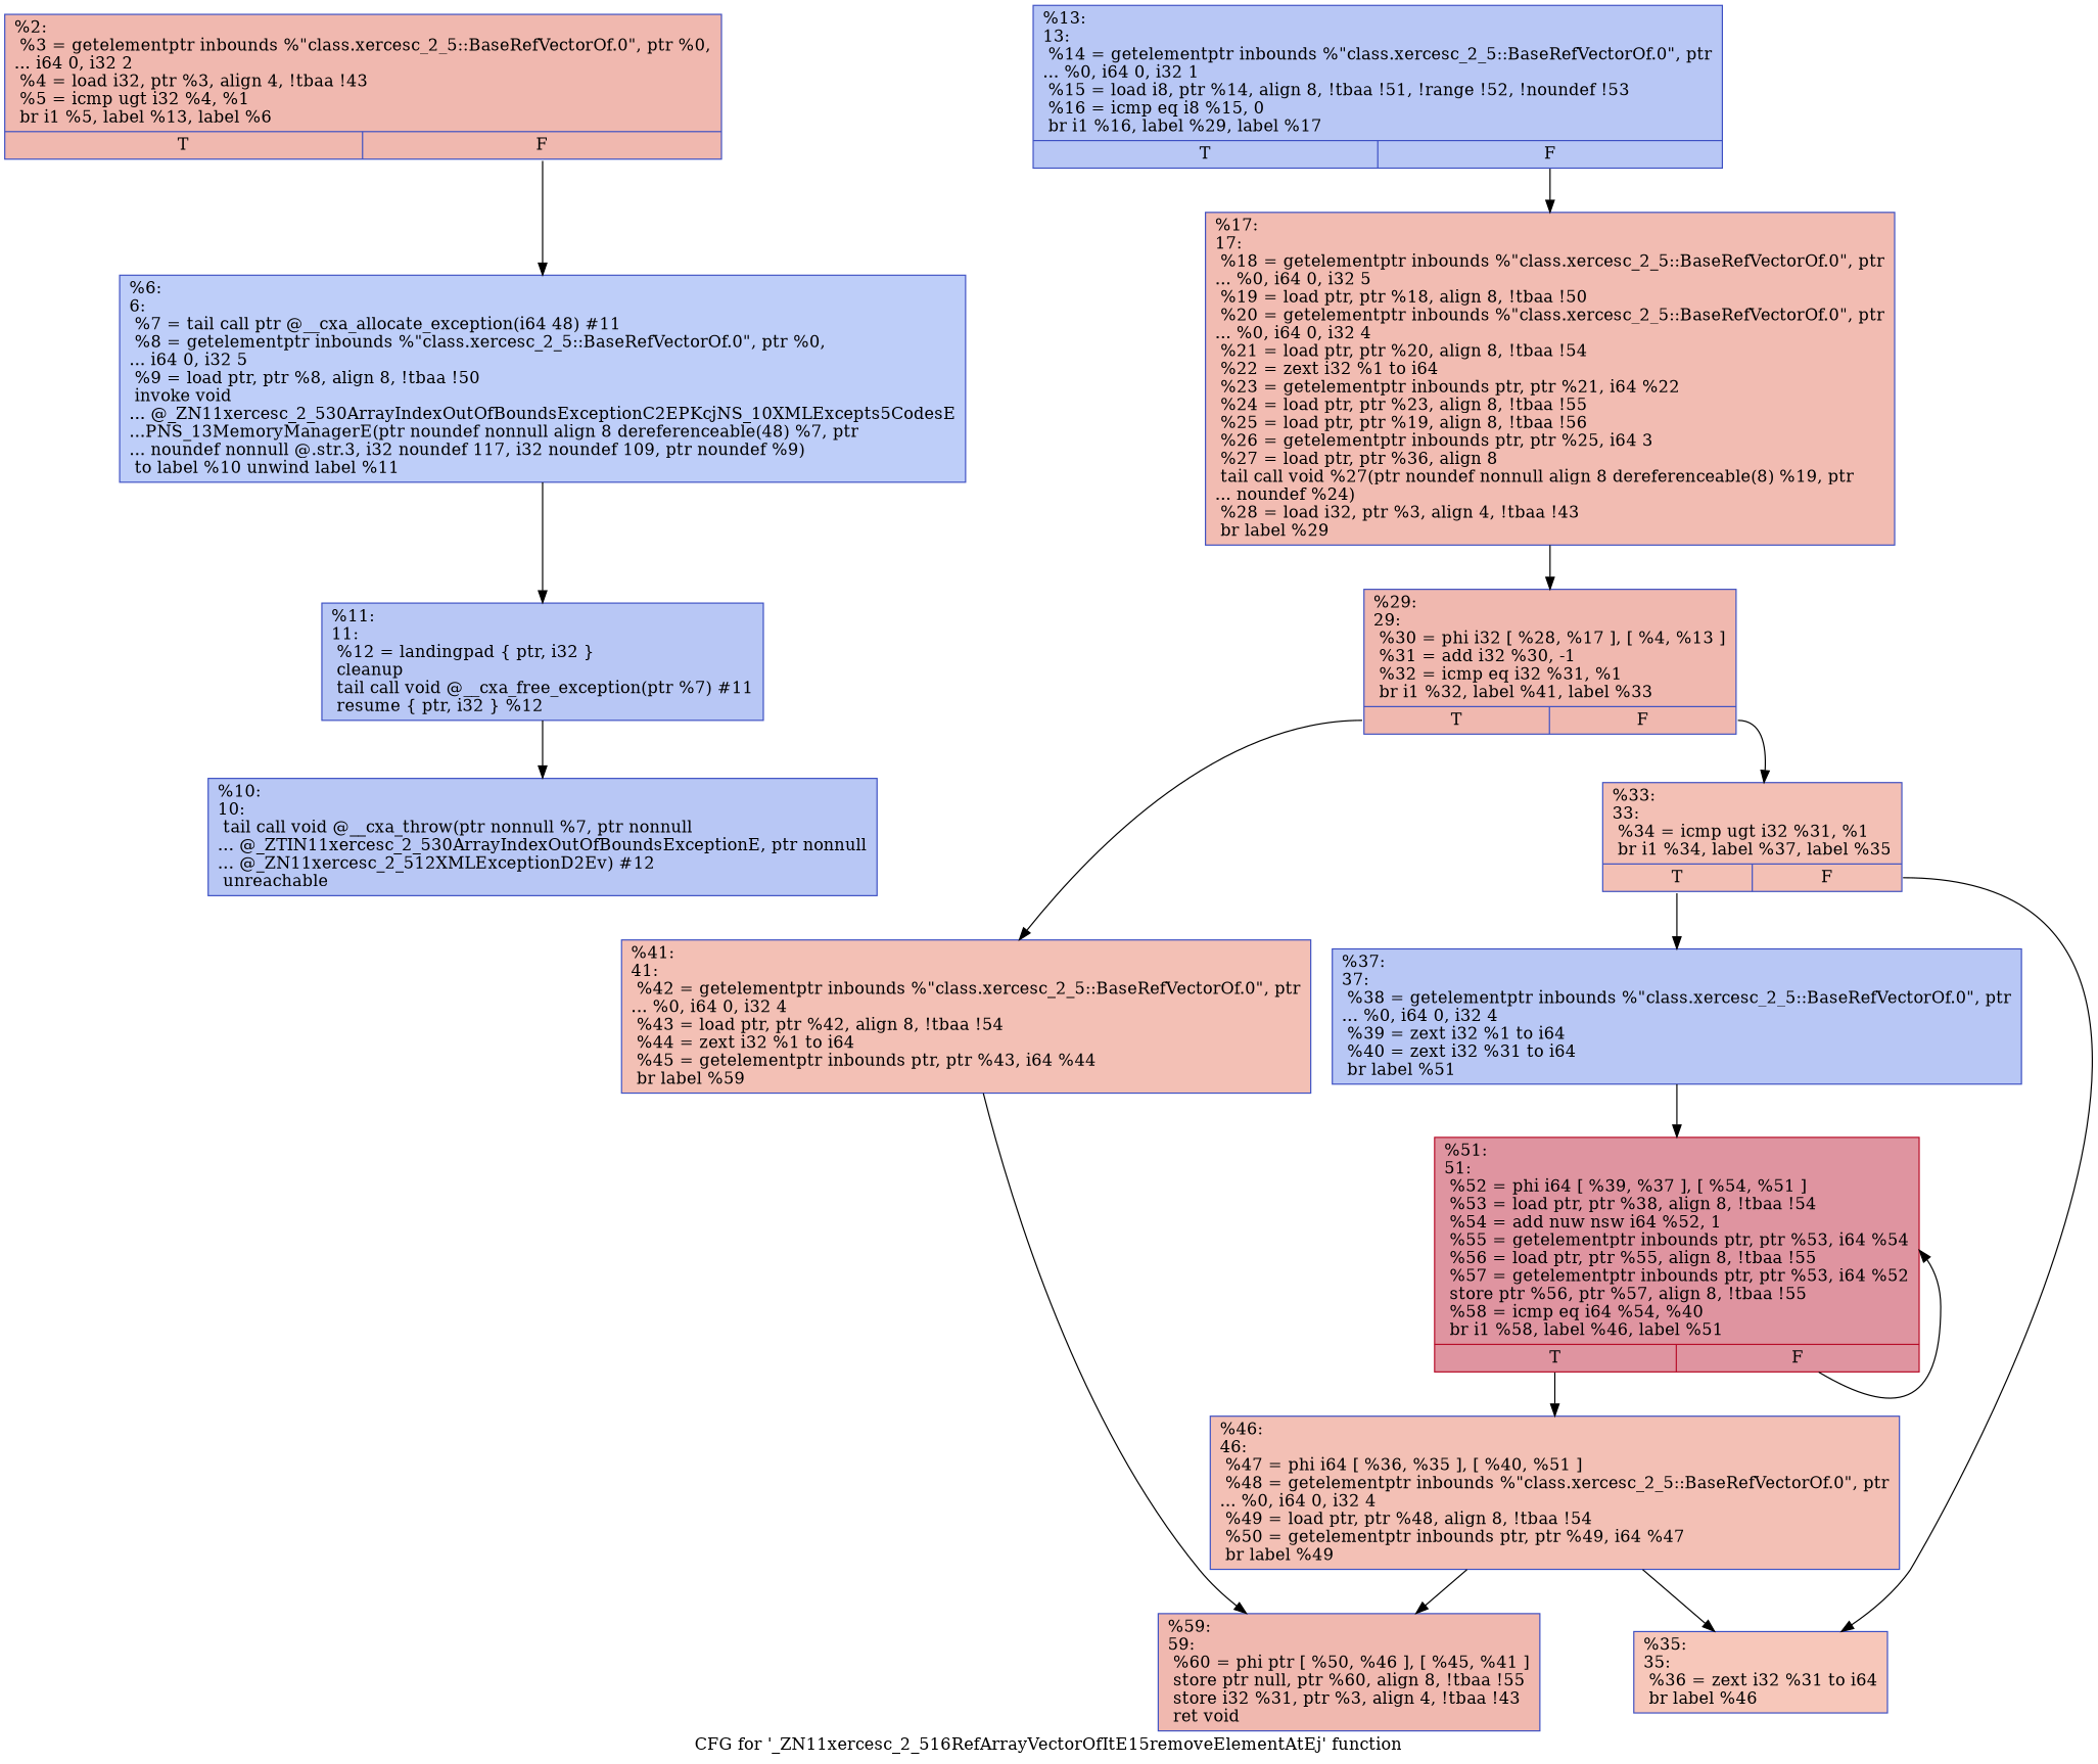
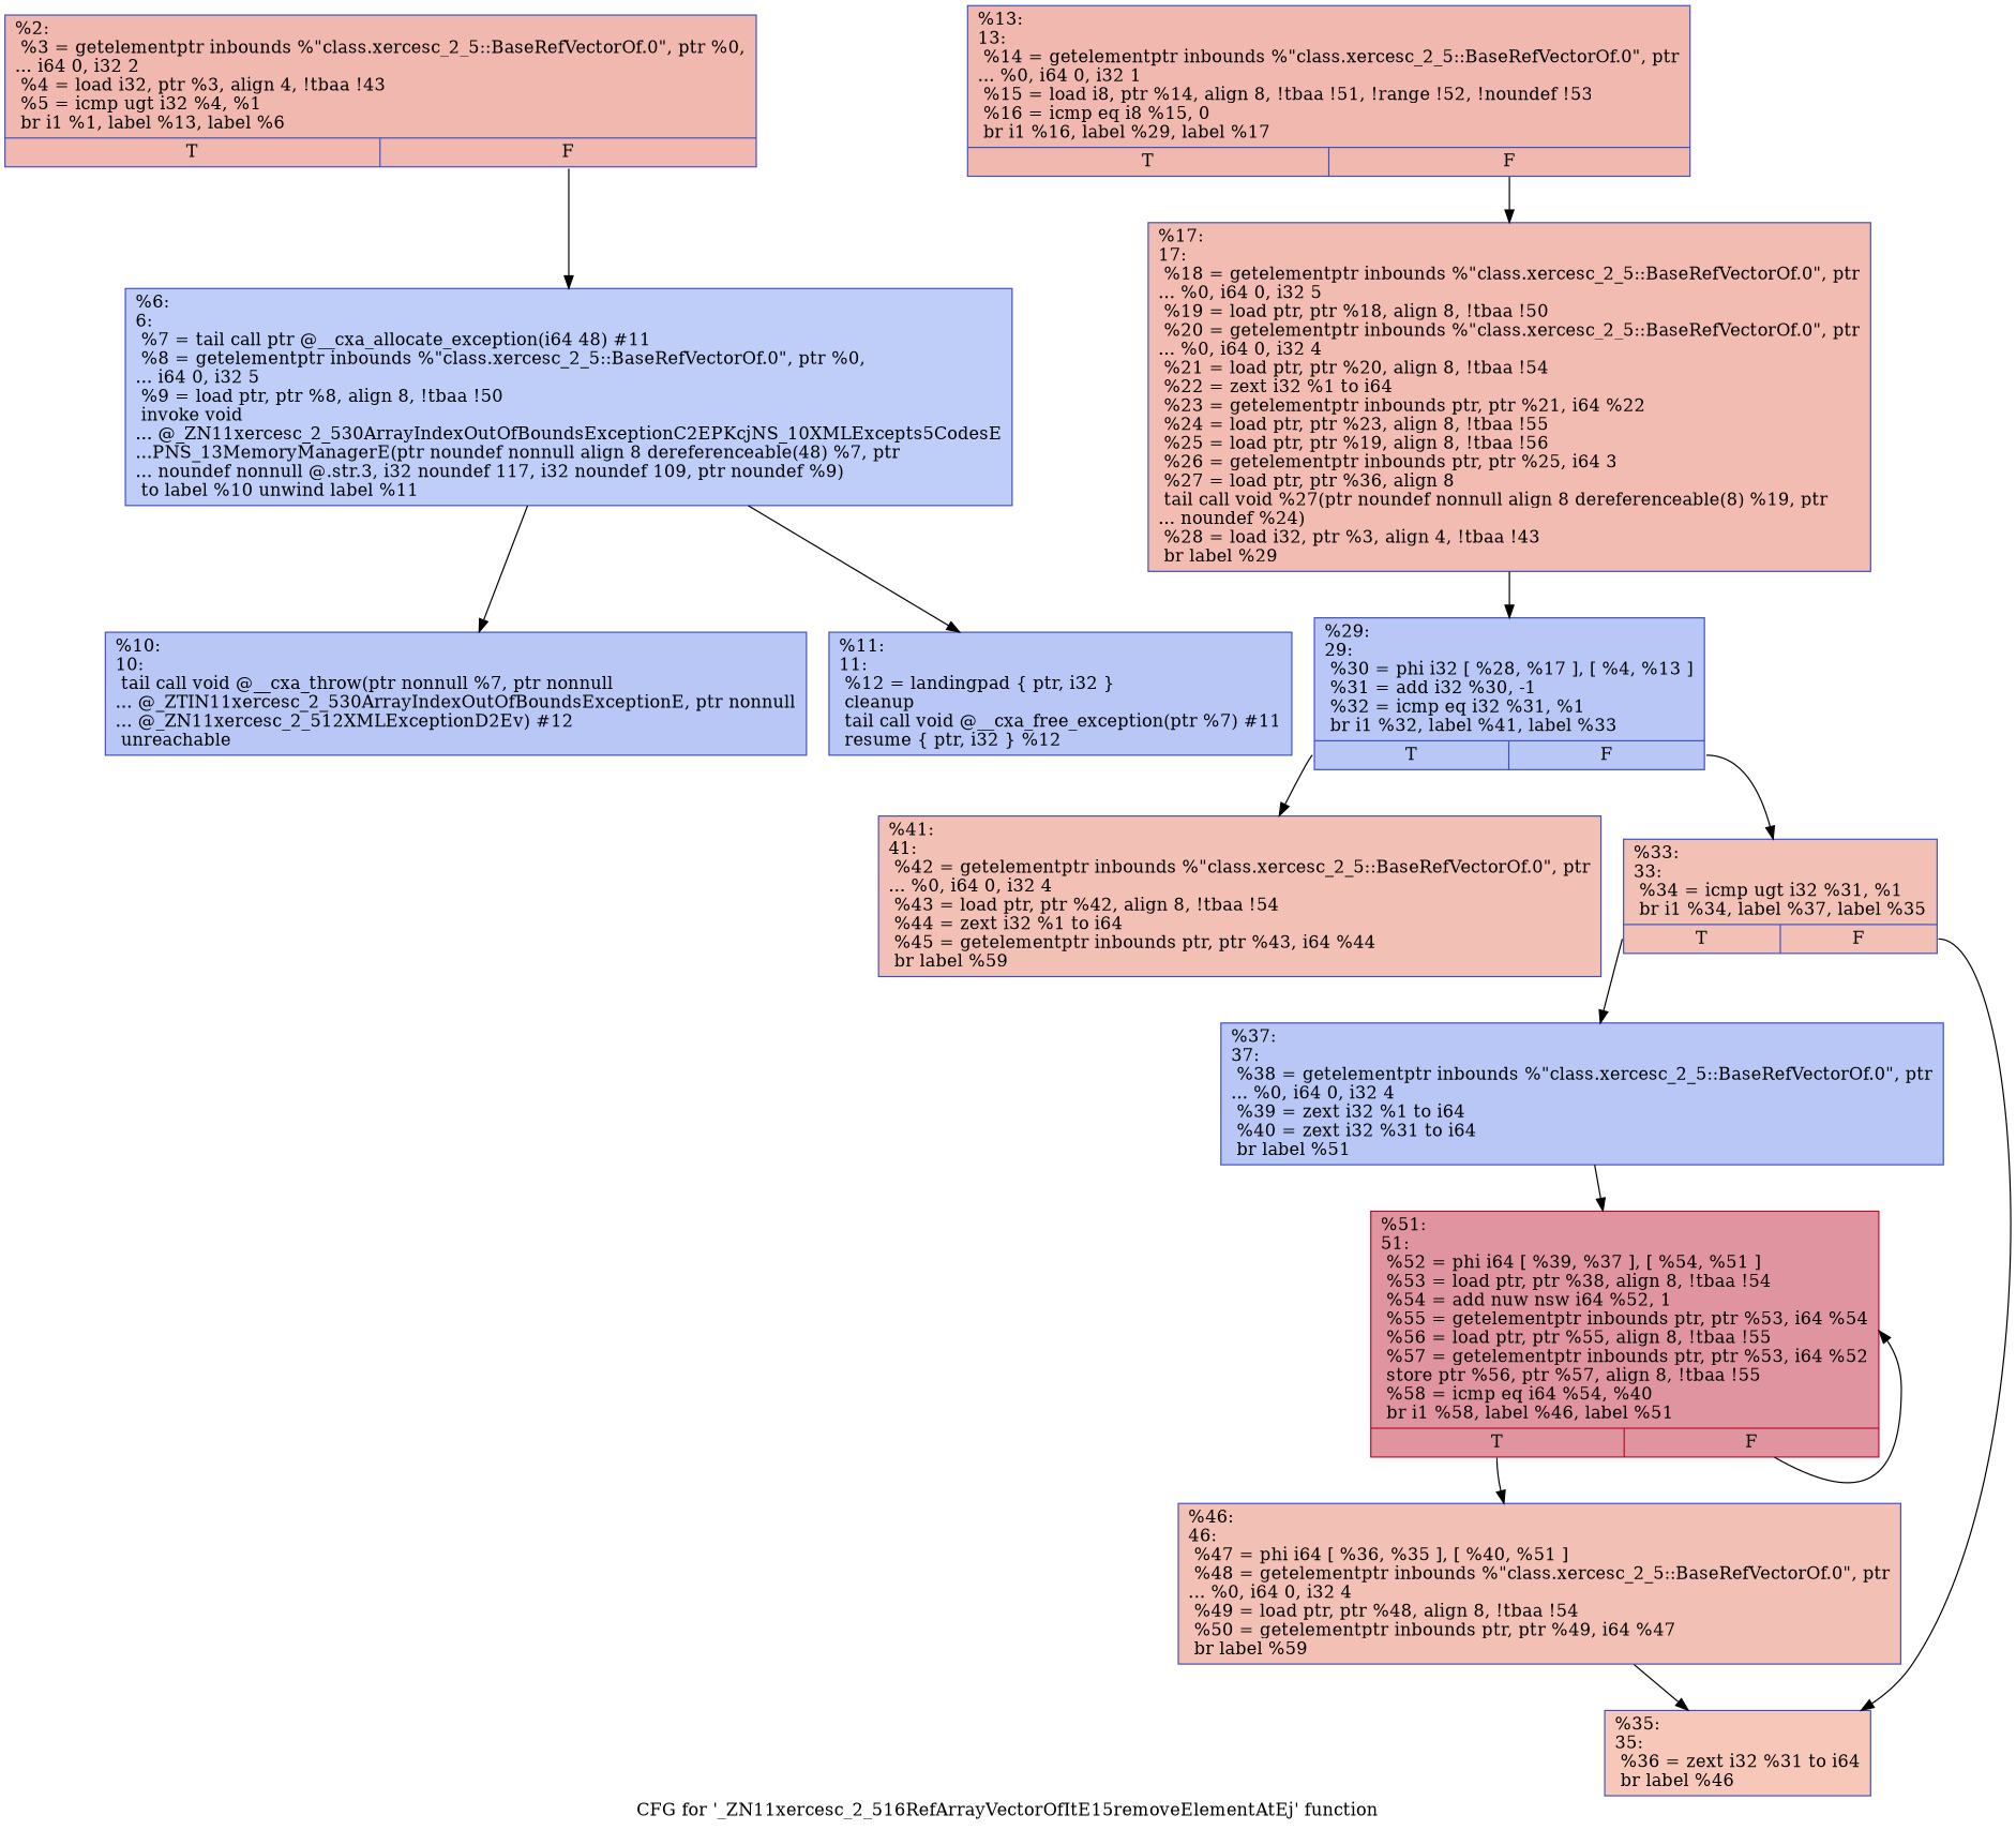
  digraph {
    label="CFG for '_ZN11xercesc_2_516RefArrayVectorOfItE15removeElementAtEj' function"
    node [color="#3d50c3ff" fillcolor="#dc5d4a70" shape=record style=filled]
-   n1 [label="{%2:\l  %3 = getelementptr inbounds %\"class.xercesc_2_5::BaseRefVectorOf.0\", ptr %0,\l... i64 0, i32 2\l  %4 = load i32, ptr %3, align 4, !tbaa !43\l  %5 = icmp ugt i32 %4, %1\l  br i1 %5, label %13, label %6\l|{<s0>T|<s1>F}}"]
+   n1 [label="{%2:\l  %3 = getelementptr inbounds %\"class.xercesc_2_5::BaseRefVectorOf.0\", ptr %0,\l... i64 0, i32 2\l  %4 = load i32, ptr %3, align 4, !tbaa !43\l  %5 = icmp ugt i32 %4, %1\l  br i1 %1, label %13, label %6\l|{<s0>T|<s1>F}}"]
    n2 [fillcolor="#6c8ff170" label="{%6:\l6:                                                \l  %7 = tail call ptr @__cxa_allocate_exception(i64 48) #11\l  %8 = getelementptr inbounds %\"class.xercesc_2_5::BaseRefVectorOf.0\", ptr %0,\l... i64 0, i32 5\l  %9 = load ptr, ptr %8, align 8, !tbaa !50\l  invoke void\l... @_ZN11xercesc_2_530ArrayIndexOutOfBoundsExceptionC2EPKcjNS_10XMLExcepts5CodesE\l...PNS_13MemoryManagerE(ptr noundef nonnull align 8 dereferenceable(48) %7, ptr\l... noundef nonnull @.str.3, i32 noundef 117, i32 noundef 109, ptr noundef %9)\l          to label %10 unwind label %11\l}"]
-   n3 [fillcolor="#5f7fe870" label="{%13:\l13:                                               \l  %14 = getelementptr inbounds %\"class.xercesc_2_5::BaseRefVectorOf.0\", ptr\l... %0, i64 0, i32 1\l  %15 = load i8, ptr %14, align 8, !tbaa !51, !range !52, !noundef !53\l  %16 = icmp eq i8 %15, 0\l  br i1 %16, label %29, label %17\l|{<s0>T|<s1>F}}"]
+   n3 [label="{%13:\l13:                                               \l  %14 = getelementptr inbounds %\"class.xercesc_2_5::BaseRefVectorOf.0\", ptr\l... %0, i64 0, i32 1\l  %15 = load i8, ptr %14, align 8, !tbaa !51, !range !52, !noundef !53\l  %16 = icmp eq i8 %15, 0\l  br i1 %16, label %29, label %17\l|{<s0>T|<s1>F}}"]
    n4 [fillcolor="#e1675170" label="{%17:\l17:                                               \l  %18 = getelementptr inbounds %\"class.xercesc_2_5::BaseRefVectorOf.0\", ptr\l... %0, i64 0, i32 5\l  %19 = load ptr, ptr %18, align 8, !tbaa !50\l  %20 = getelementptr inbounds %\"class.xercesc_2_5::BaseRefVectorOf.0\", ptr\l... %0, i64 0, i32 4\l  %21 = load ptr, ptr %20, align 8, !tbaa !54\l  %22 = zext i32 %1 to i64\l  %23 = getelementptr inbounds ptr, ptr %21, i64 %22\l  %24 = load ptr, ptr %23, align 8, !tbaa !55\l  %25 = load ptr, ptr %19, align 8, !tbaa !56\l  %26 = getelementptr inbounds ptr, ptr %25, i64 3\l  %27 = load ptr, ptr %36, align 8\l  tail call void %27(ptr noundef nonnull align 8 dereferenceable(8) %19, ptr\l... noundef %24)\l  %28 = load i32, ptr %3, align 4, !tbaa !43\l  br label %29\l}"]
    n5 [fillcolor="#5f7fe870" label="{%10:\l10:                                               \l  tail call void @__cxa_throw(ptr nonnull %7, ptr nonnull\l... @_ZTIN11xercesc_2_530ArrayIndexOutOfBoundsExceptionE, ptr nonnull\l... @_ZN11xercesc_2_512XMLExceptionD2Ev) #12\l  unreachable\l}"]
    n6 [fillcolor="#5f7fe870" label="{%11:\l11:                                               \l  %12 = landingpad \{ ptr, i32 \}\l          cleanup\l  tail call void @__cxa_free_exception(ptr %7) #11\l  resume \{ ptr, i32 \} %12\l}"]
-   n7 [label="{%29:\l29:                                               \l  %30 = phi i32 [ %28, %17 ], [ %4, %13 ]\l  %31 = add i32 %30, -1\l  %32 = icmp eq i32 %31, %1\l  br i1 %32, label %41, label %33\l|{<s0>T|<s1>F}}"]
+   n7 [fillcolor="#5f7fe870" label="{%29:\l29:                                               \l  %30 = phi i32 [ %28, %17 ], [ %4, %13 ]\l  %31 = add i32 %30, -1\l  %32 = icmp eq i32 %31, %1\l  br i1 %32, label %41, label %33\l|{<s0>T|<s1>F}}"]
    n8 [fillcolor="#e5705870" label="{%41:\l41:                                               \l  %42 = getelementptr inbounds %\"class.xercesc_2_5::BaseRefVectorOf.0\", ptr\l... %0, i64 0, i32 4\l  %43 = load ptr, ptr %42, align 8, !tbaa !54\l  %44 = zext i32 %1 to i64\l  %45 = getelementptr inbounds ptr, ptr %43, i64 %44\l  br label %59\l}"]
    n9 [fillcolor="#e5705870" label="{%33:\l33:                                               \l  %34 = icmp ugt i32 %31, %1\l  br i1 %34, label %37, label %35\l|{<s0>T|<s1>F}}"]
-   n10 [label="{%59:\l59:                                               \l  %60 = phi ptr [ %50, %46 ], [ %45, %41 ]\l  store ptr null, ptr %60, align 8, !tbaa !55\l  store i32 %31, ptr %3, align 4, !tbaa !43\l  ret void\l}"]
    n11 [fillcolor="#5f7fe870" label="{%37:\l37:                                               \l  %38 = getelementptr inbounds %\"class.xercesc_2_5::BaseRefVectorOf.0\", ptr\l... %0, i64 0, i32 4\l  %39 = zext i32 %1 to i64\l  %40 = zext i32 %31 to i64\l  br label %51\l}"]
    n12 [fillcolor="#ec7f6370" label="{%35:\l35:                                               \l  %36 = zext i32 %31 to i64\l  br label %46\l}"]
    n13 [color="#b70d28ff" fillcolor="#b70d2870" label="{%51:\l51:                                               \l  %52 = phi i64 [ %39, %37 ], [ %54, %51 ]\l  %53 = load ptr, ptr %38, align 8, !tbaa !54\l  %54 = add nuw nsw i64 %52, 1\l  %55 = getelementptr inbounds ptr, ptr %53, i64 %54\l  %56 = load ptr, ptr %55, align 8, !tbaa !55\l  %57 = getelementptr inbounds ptr, ptr %53, i64 %52\l  store ptr %56, ptr %57, align 8, !tbaa !55\l  %58 = icmp eq i64 %54, %40\l  br i1 %58, label %46, label %51\l|{<s0>T|<s1>F}}"]
-   n14 [fillcolor="#e5705870" label="{%46:\l46:                                               \l  %47 = phi i64 [ %36, %35 ], [ %40, %51 ]\l  %48 = getelementptr inbounds %\"class.xercesc_2_5::BaseRefVectorOf.0\", ptr\l... %0, i64 0, i32 4\l  %49 = load ptr, ptr %48, align 8, !tbaa !54\l  %50 = getelementptr inbounds ptr, ptr %49, i64 %47\l  br label %49\l}"]
+   n14 [fillcolor="#e5705870" label="{%46:\l46:                                               \l  %47 = phi i64 [ %36, %35 ], [ %40, %51 ]\l  %48 = getelementptr inbounds %\"class.xercesc_2_5::BaseRefVectorOf.0\", ptr\l... %0, i64 0, i32 4\l  %49 = load ptr, ptr %48, align 8, !tbaa !54\l  %50 = getelementptr inbounds ptr, ptr %49, i64 %47\l  br label %59\l}"]
    n1 -> n2 [tailport=s1]
-   n6 -> n5
+   n2 -> n5
    n2 -> n6
    n3 -> n4 [tailport=s1]
    n4 -> n7
    n7 -> n8 [tailport=s0]
    n7 -> n9 [tailport=s1]
-   n8 -> n10
    n9 -> n11 [tailport=s0]
    n9 -> n12 [tailport=s1]
    n11 -> n13
    n13 -> n13 [tailport=s1]
    n13 -> n14 [tailport=s0]
-   n14 -> n10
    n14 -> n12
  }
